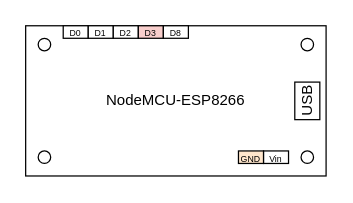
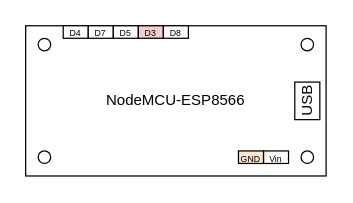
  <mxCell id="0" />
  <mxCell id="1" parent="0" />
- <mxCell id="2" value="NodeMCU-ESP8266" style="rounded=0;whiteSpace=wrap;html=1;" vertex="1" parent="1"><mxGeometry x="20" y="20" width="240" height="120" as="geometry" /></mxCell>
+ <mxCell id="2" value="NodeMCU-ESP8566" style="rounded=0;whiteSpace=wrap;html=1;" vertex="1" parent="1"><mxGeometry x="20" y="20" width="240" height="120" as="geometry" /></mxCell>
  <mxCell id="3" value="" style="ellipse;whiteSpace=wrap;html=1;aspect=fixed;" vertex="1" parent="1"><mxGeometry x="30" y="30" width="10" height="10" as="geometry" /></mxCell>
  <mxCell id="4" value="" style="ellipse;whiteSpace=wrap;html=1;aspect=fixed;" vertex="1" parent="1"><mxGeometry x="30" y="120" width="10" height="10" as="geometry" /></mxCell>
  <mxCell id="5" value="" style="ellipse;whiteSpace=wrap;html=1;aspect=fixed;" vertex="1" parent="1"><mxGeometry x="240" y="30" width="10" height="10" as="geometry" /></mxCell>
  <mxCell id="6" value="" style="ellipse;whiteSpace=wrap;html=1;aspect=fixed;" vertex="1" parent="1"><mxGeometry x="240" y="120" width="10" height="10" as="geometry" /></mxCell>
  <mxCell id="7" value="USB" style="rounded=0;whiteSpace=wrap;html=1;rotation=-90;" vertex="1" parent="1"><mxGeometry x="230" y="70" width="30" height="20" as="geometry" /></mxCell>
- <mxCell id="8" value="&lt;p style=&quot;line-height: 150%;&quot;&gt;&lt;font style=&quot;font-size: 7px;&quot;&gt;D0&lt;/font&gt;&lt;/p&gt;" style="rounded=0;whiteSpace=wrap;html=1;" vertex="1" parent="1"><mxGeometry x="50" y="20" width="20" height="10" as="geometry" /></mxCell>
- <mxCell id="9" value="&lt;p style=&quot;line-height: 150%;&quot;&gt;&lt;font style=&quot;font-size: 7px;&quot;&gt;D1&lt;/font&gt;&lt;/p&gt;" style="rounded=0;whiteSpace=wrap;html=1;" vertex="1" parent="1"><mxGeometry x="70" y="20" width="20" height="10" as="geometry" /></mxCell>
- <mxCell id="10" value="&lt;p style=&quot;line-height: 150%;&quot;&gt;&lt;font style=&quot;font-size: 7px;&quot;&gt;D2&lt;/font&gt;&lt;/p&gt;" style="rounded=0;whiteSpace=wrap;html=1;" vertex="1" parent="1"><mxGeometry x="90" y="20" width="20" height="10" as="geometry" /></mxCell>
+ <mxCell id="8" value="&lt;p style=&quot;line-height: 150%;&quot;&gt;&lt;font style=&quot;font-size: 7px;&quot;&gt;D4&lt;/font&gt;&lt;/p&gt;" style="rounded=0;whiteSpace=wrap;html=1;" vertex="1" parent="1"><mxGeometry x="50" y="20" width="20" height="10" as="geometry" /></mxCell>
+ <mxCell id="9" value="&lt;p style=&quot;line-height: 150%;&quot;&gt;&lt;font style=&quot;font-size: 7px;&quot;&gt;D7&lt;/font&gt;&lt;/p&gt;" style="rounded=0;whiteSpace=wrap;html=1;" vertex="1" parent="1"><mxGeometry x="70" y="20" width="20" height="10" as="geometry" /></mxCell>
+ <mxCell id="10" value="&lt;p style=&quot;line-height: 150%;&quot;&gt;&lt;font style=&quot;font-size: 7px;&quot;&gt;D5&lt;/font&gt;&lt;/p&gt;" style="rounded=0;whiteSpace=wrap;html=1;" vertex="1" parent="1"><mxGeometry x="90" y="20" width="20" height="10" as="geometry" /></mxCell>
  <mxCell id="11" value="&lt;p style=&quot;line-height: 150%;&quot;&gt;&lt;font style=&quot;font-size: 7px;&quot;&gt;D3&lt;/font&gt;&lt;/p&gt;" style="rounded=0;whiteSpace=wrap;html=1;fillColor=#f8cecc;" vertex="1" parent="1"><mxGeometry x="110" y="20" width="20" height="10" as="geometry" /></mxCell>
  <mxCell id="12" value="&lt;p style=&quot;line-height: 150%;&quot;&gt;&lt;font style=&quot;font-size: 7px;&quot;&gt;D8&lt;/font&gt;&lt;/p&gt;" style="rounded=0;whiteSpace=wrap;html=1;" vertex="1" parent="1"><mxGeometry x="130" y="20" width="20" height="10" as="geometry" /></mxCell>
  <mxCell id="13" value="&lt;p style=&quot;line-height: 150%;&quot;&gt;&lt;font style=&quot;font-size: 7px;&quot;&gt;Vin&lt;/font&gt;&lt;/p&gt;" style="rounded=0;whiteSpace=wrap;html=1;" vertex="1" parent="1"><mxGeometry x="210" y="120" width="20" height="10" as="geometry" /></mxCell>
  <mxCell id="14" value="&lt;p style=&quot;line-height: 150%;&quot;&gt;&lt;font style=&quot;font-size: 7px;&quot;&gt;GND&lt;/font&gt;&lt;/p&gt;" style="rounded=0;whiteSpace=wrap;html=1;fillColor=#ffe6cc;" vertex="1" parent="1"><mxGeometry x="190" y="120" width="20" height="10" as="geometry" /></mxCell>
